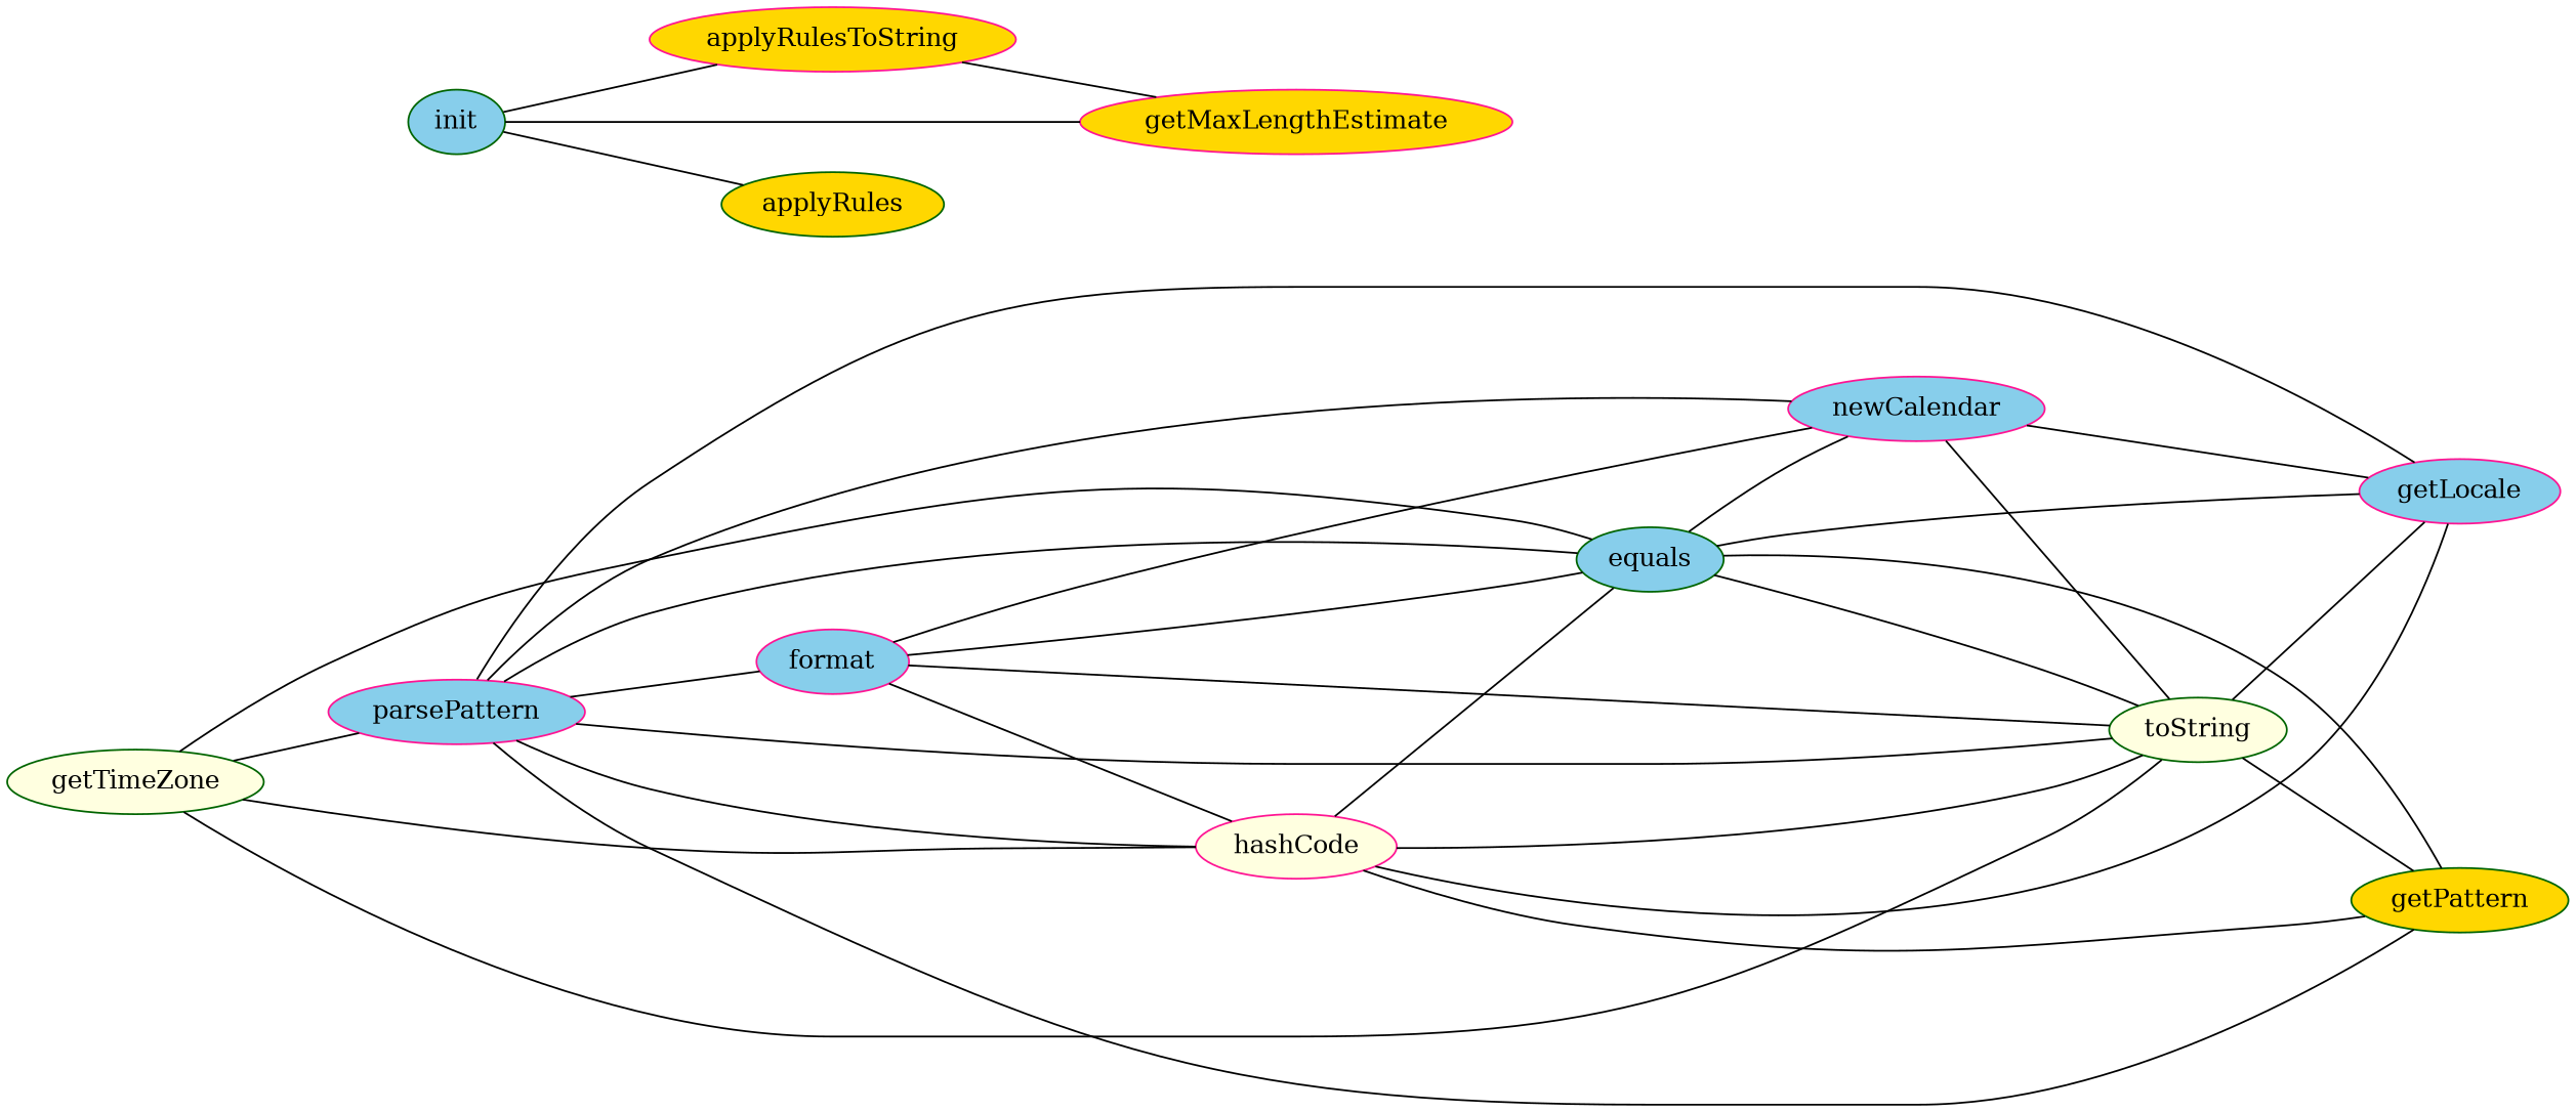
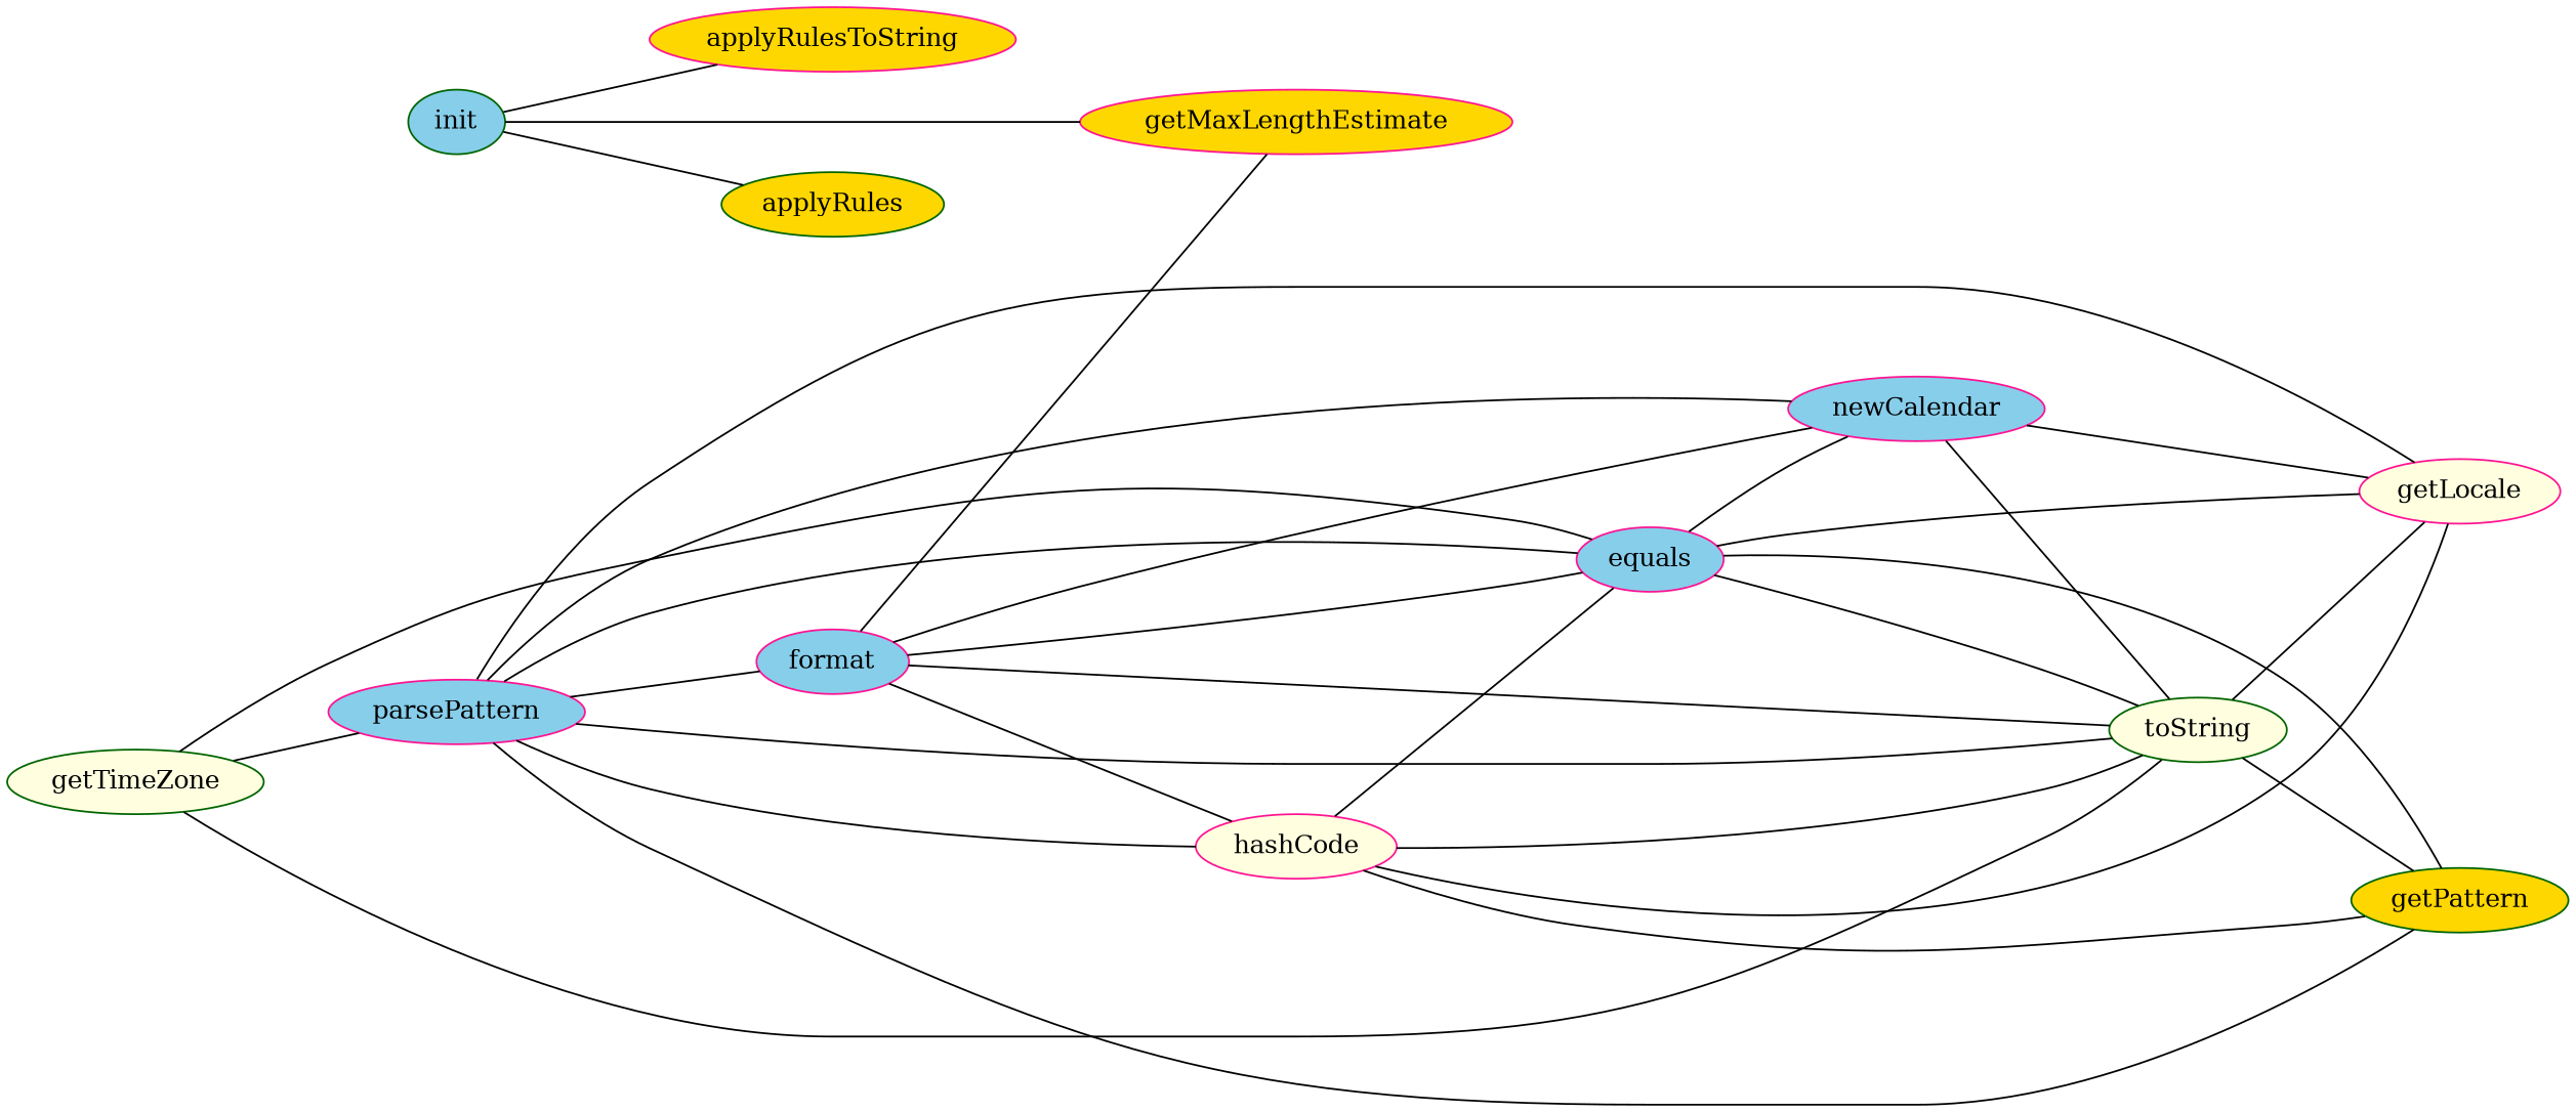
  strict graph {
    rankdir=LR
    node [color=deeppink fillcolor=skyblue style=filled]
    init [color=darkgreen]
    applyRules [color=darkgreen fillcolor=gold]
    getMaxLengthEstimate [fillcolor=gold]
    applyRulesToString [fillcolor=gold]
    getTimeZone [color=darkgreen fillcolor=lightyellow]
    hashCode [fillcolor=lightyellow]
    parsePattern
-   equals [color=darkgreen]
+   equals
    toString [color=darkgreen fillcolor=lightyellow]
    getPattern [color=darkgreen fillcolor=gold]
-   getLocale
+   getLocale [fillcolor=lightyellow]
    format
    newCalendar
    init -- applyRules
    init -- getMaxLengthEstimate
    init -- applyRulesToString
-   applyRulesToString -- getMaxLengthEstimate
-   getTimeZone -- hashCode
+   format -- getMaxLengthEstimate
    getTimeZone -- parsePattern
    getTimeZone -- equals
    getTimeZone -- toString
    hashCode -- equals
    hashCode -- toString
    hashCode -- getPattern
    hashCode -- getLocale
    parsePattern -- hashCode
    parsePattern -- equals
    parsePattern -- toString
    parsePattern -- getPattern
    parsePattern -- getLocale
    parsePattern -- format
    parsePattern -- newCalendar
    equals -- toString
    equals -- getPattern
    equals -- getLocale
    equals -- newCalendar
    toString -- getPattern
    toString -- getLocale
    format -- hashCode
    format -- equals
    format -- toString
    format -- newCalendar
    newCalendar -- toString
    newCalendar -- getLocale
  }
